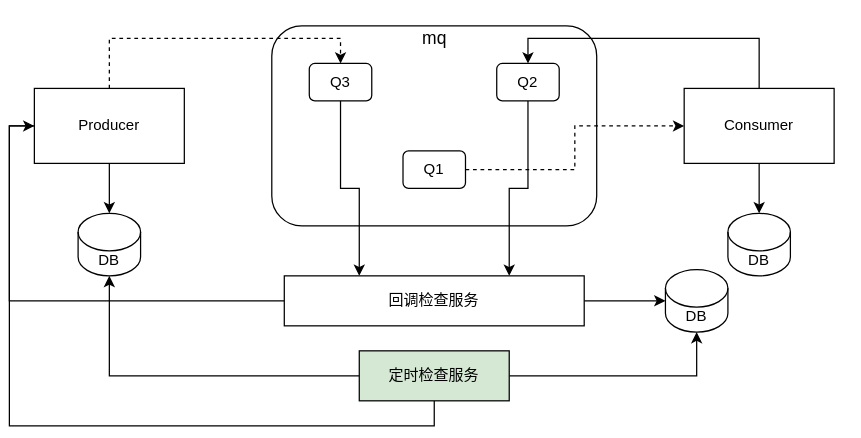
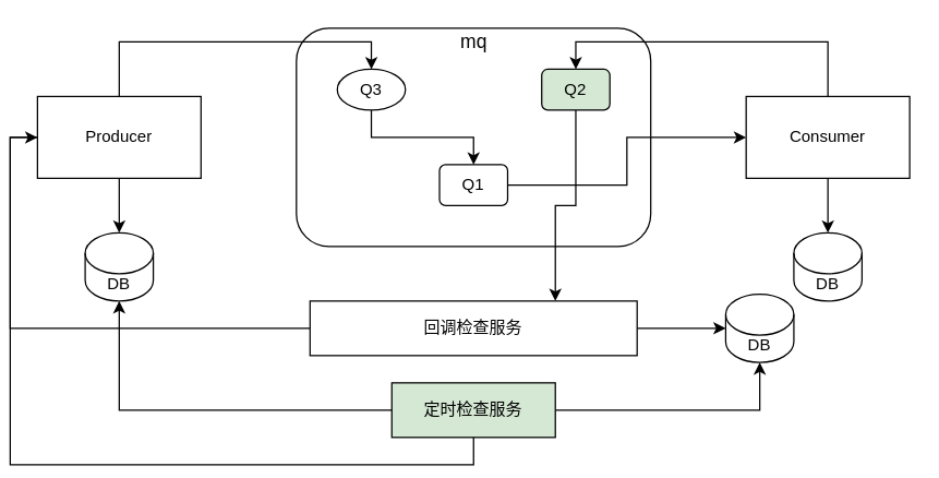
  <mxCell id="0" />
  <mxCell id="1" parent="0" />
  <mxCell id="2" value="" style="rounded=1;whiteSpace=wrap;html=1;" vertex="1" parent="1"><mxGeometry x="210" y="20" width="260" height="160" as="geometry" /></mxCell>
  <mxCell id="3" style="edgeStyle=orthogonalEdgeStyle;rounded=0;orthogonalLoop=1;jettySize=auto;html=1;exitX=0.5;exitY=1;exitDx=0;exitDy=0;entryX=0.5;entryY=0;entryDx=0;entryDy=0;entryPerimeter=0;" edge="1" parent="1" source="5" target="23"><mxGeometry relative="1" as="geometry" /></mxCell>
- <mxCell id="4" style="edgeStyle=orthogonalEdgeStyle;rounded=0;orthogonalLoop=1;jettySize=auto;html=1;exitX=0.5;exitY=0;exitDx=0;exitDy=0;entryX=0.5;entryY=0;entryDx=0;entryDy=0;dashed=1;" edge="1" parent="1" source="5" target="7"><mxGeometry relative="1" as="geometry" /></mxCell>
+ <mxCell id="4" style="edgeStyle=orthogonalEdgeStyle;rounded=0;orthogonalLoop=1;jettySize=auto;html=1;exitX=0.5;exitY=0;exitDx=0;exitDy=0;entryX=0.5;entryY=0;entryDx=0;entryDy=0;" edge="1" parent="1" source="5" target="7"><mxGeometry relative="1" as="geometry" /></mxCell>
  <mxCell id="5" value="Producer" style="rounded=0;whiteSpace=wrap;html=1;" vertex="1" parent="1"><mxGeometry x="20" y="70" width="120" height="60" as="geometry" /></mxCell>
- <mxCell id="6" style="edgeStyle=orthogonalEdgeStyle;rounded=0;orthogonalLoop=1;jettySize=auto;html=1;exitX=0.5;exitY=1;exitDx=0;exitDy=0;entryX=0.25;entryY=0;entryDx=0;entryDy=0;" edge="1" parent="1" source="7" target="22"><mxGeometry relative="1" as="geometry" /></mxCell>
- <mxCell id="7" value="Q3" style="rounded=1;whiteSpace=wrap;html=1;" vertex="1" parent="1"><mxGeometry x="240" y="50" width="50" height="30" as="geometry" /></mxCell>
- <mxCell id="8" style="edgeStyle=orthogonalEdgeStyle;rounded=0;orthogonalLoop=1;jettySize=auto;html=1;exitX=1;exitY=0.5;exitDx=0;exitDy=0;entryX=0;entryY=0.5;entryDx=0;entryDy=0;dashed=1;" edge="1" parent="1" source="9" target="15"><mxGeometry relative="1" as="geometry" /></mxCell>
+ <mxCell id="6" style="edgeStyle=orthogonalEdgeStyle;rounded=0;orthogonalLoop=1;jettySize=auto;html=1;exitX=0.5;exitY=1;exitDx=0;exitDy=0;" edge="1" parent="1" source="7" target="9"><mxGeometry relative="1" as="geometry" /></mxCell>
+ <mxCell id="7" value="Q3" style="ellipse;whiteSpace=wrap;html=1;" vertex="1" parent="1"><mxGeometry x="240" y="50" width="50" height="30" as="geometry" /></mxCell>
+ <mxCell id="8" style="edgeStyle=orthogonalEdgeStyle;rounded=0;orthogonalLoop=1;jettySize=auto;html=1;exitX=1;exitY=0.5;exitDx=0;exitDy=0;entryX=0;entryY=0.5;entryDx=0;entryDy=0;" edge="1" parent="1" source="9" target="15"><mxGeometry relative="1" as="geometry" /></mxCell>
  <mxCell id="9" value="Q1" style="rounded=1;whiteSpace=wrap;html=1;" vertex="1" parent="1"><mxGeometry x="315" y="120" width="50" height="30" as="geometry" /></mxCell>
  <mxCell id="10" style="edgeStyle=orthogonalEdgeStyle;rounded=0;orthogonalLoop=1;jettySize=auto;html=1;exitX=0.5;exitY=1;exitDx=0;exitDy=0;entryX=0.75;entryY=0;entryDx=0;entryDy=0;" edge="1" parent="1" source="11" target="22"><mxGeometry relative="1" as="geometry" /></mxCell>
- <mxCell id="11" value="Q2" style="rounded=1;whiteSpace=wrap;html=1;" vertex="1" parent="1"><mxGeometry x="390" y="50" width="50" height="30" as="geometry" /></mxCell>
+ <mxCell id="11" value="Q2" style="rounded=1;whiteSpace=wrap;html=1;fillColor=#d5e8d4;" vertex="1" parent="1"><mxGeometry x="390" y="50" width="50" height="30" as="geometry" /></mxCell>
  <mxCell id="12" value="&lt;font style=&quot;font-size: 14px&quot;&gt;mq&lt;/font&gt;" style="text;html=1;resizable=0;autosize=1;align=center;verticalAlign=middle;points=[];fillColor=none;strokeColor=none;rounded=0;" vertex="1" parent="1"><mxGeometry x="325" y="20" width="30" height="20" as="geometry" /></mxCell>
  <mxCell id="13" style="edgeStyle=orthogonalEdgeStyle;rounded=0;orthogonalLoop=1;jettySize=auto;html=1;exitX=0.5;exitY=1;exitDx=0;exitDy=0;entryX=0.5;entryY=0;entryDx=0;entryDy=0;entryPerimeter=0;" edge="1" parent="1" source="15" target="25"><mxGeometry relative="1" as="geometry" /></mxCell>
  <mxCell id="14" style="edgeStyle=orthogonalEdgeStyle;rounded=0;orthogonalLoop=1;jettySize=auto;html=1;exitX=0.5;exitY=0;exitDx=0;exitDy=0;entryX=0.5;entryY=0;entryDx=0;entryDy=0;" edge="1" parent="1" source="15" target="11"><mxGeometry relative="1" as="geometry" /></mxCell>
  <mxCell id="15" value="Consumer" style="rounded=0;whiteSpace=wrap;html=1;" vertex="1" parent="1"><mxGeometry x="540" y="70" width="120" height="60" as="geometry" /></mxCell>
  <mxCell id="16" style="edgeStyle=orthogonalEdgeStyle;rounded=0;orthogonalLoop=1;jettySize=auto;html=1;exitX=1;exitY=0.5;exitDx=0;exitDy=0;entryX=0.5;entryY=1;entryDx=0;entryDy=0;entryPerimeter=0;" edge="1" parent="1" source="19" target="24"><mxGeometry relative="1" as="geometry" /></mxCell>
  <mxCell id="17" style="edgeStyle=orthogonalEdgeStyle;rounded=0;orthogonalLoop=1;jettySize=auto;html=1;exitX=0;exitY=0.5;exitDx=0;exitDy=0;entryX=0.5;entryY=1;entryDx=0;entryDy=0;entryPerimeter=0;" edge="1" parent="1" source="19" target="23"><mxGeometry relative="1" as="geometry" /></mxCell>
  <mxCell id="18" style="edgeStyle=orthogonalEdgeStyle;rounded=0;orthogonalLoop=1;jettySize=auto;html=1;exitX=0.5;exitY=1;exitDx=0;exitDy=0;entryX=0;entryY=0.5;entryDx=0;entryDy=0;" edge="1" parent="1" source="19" target="5"><mxGeometry relative="1" as="geometry" /></mxCell>
  <mxCell id="19" value="定时检查服务" style="rounded=0;whiteSpace=wrap;html=1;fillColor=#d5e8d4;" vertex="1" parent="1"><mxGeometry x="280" y="280" width="120" height="40" as="geometry" /></mxCell>
  <mxCell id="20" style="edgeStyle=orthogonalEdgeStyle;rounded=0;orthogonalLoop=1;jettySize=auto;html=1;exitX=1;exitY=0.5;exitDx=0;exitDy=0;entryX=0;entryY=0.5;entryDx=0;entryDy=0;entryPerimeter=0;" edge="1" parent="1" source="22" target="24"><mxGeometry relative="1" as="geometry" /></mxCell>
  <mxCell id="21" style="edgeStyle=orthogonalEdgeStyle;rounded=0;orthogonalLoop=1;jettySize=auto;html=1;exitX=0;exitY=0.5;exitDx=0;exitDy=0;entryX=0;entryY=0.5;entryDx=0;entryDy=0;endArrow=none;" edge="1" parent="1" source="22" target="5"><mxGeometry relative="1" as="geometry" /></mxCell>
  <mxCell id="22" value="回调检查服务" style="rounded=0;whiteSpace=wrap;html=1;" vertex="1" parent="1"><mxGeometry x="220" y="220" width="240" height="40" as="geometry" /></mxCell>
  <mxCell id="23" value="DB" style="shape=cylinder3;whiteSpace=wrap;html=1;boundedLbl=1;backgroundOutline=1;size=15;" vertex="1" parent="1"><mxGeometry x="55" y="170" width="50" height="50" as="geometry" /></mxCell>
  <mxCell id="24" value="DB" style="shape=cylinder3;whiteSpace=wrap;html=1;boundedLbl=1;backgroundOutline=1;size=15;" vertex="1" parent="1"><mxGeometry x="525" y="215" width="50" height="50" as="geometry" /></mxCell>
  <mxCell id="25" value="DB" style="shape=cylinder3;whiteSpace=wrap;html=1;boundedLbl=1;backgroundOutline=1;size=15;" vertex="1" parent="1"><mxGeometry x="575" y="170" width="50" height="50" as="geometry" /></mxCell>
